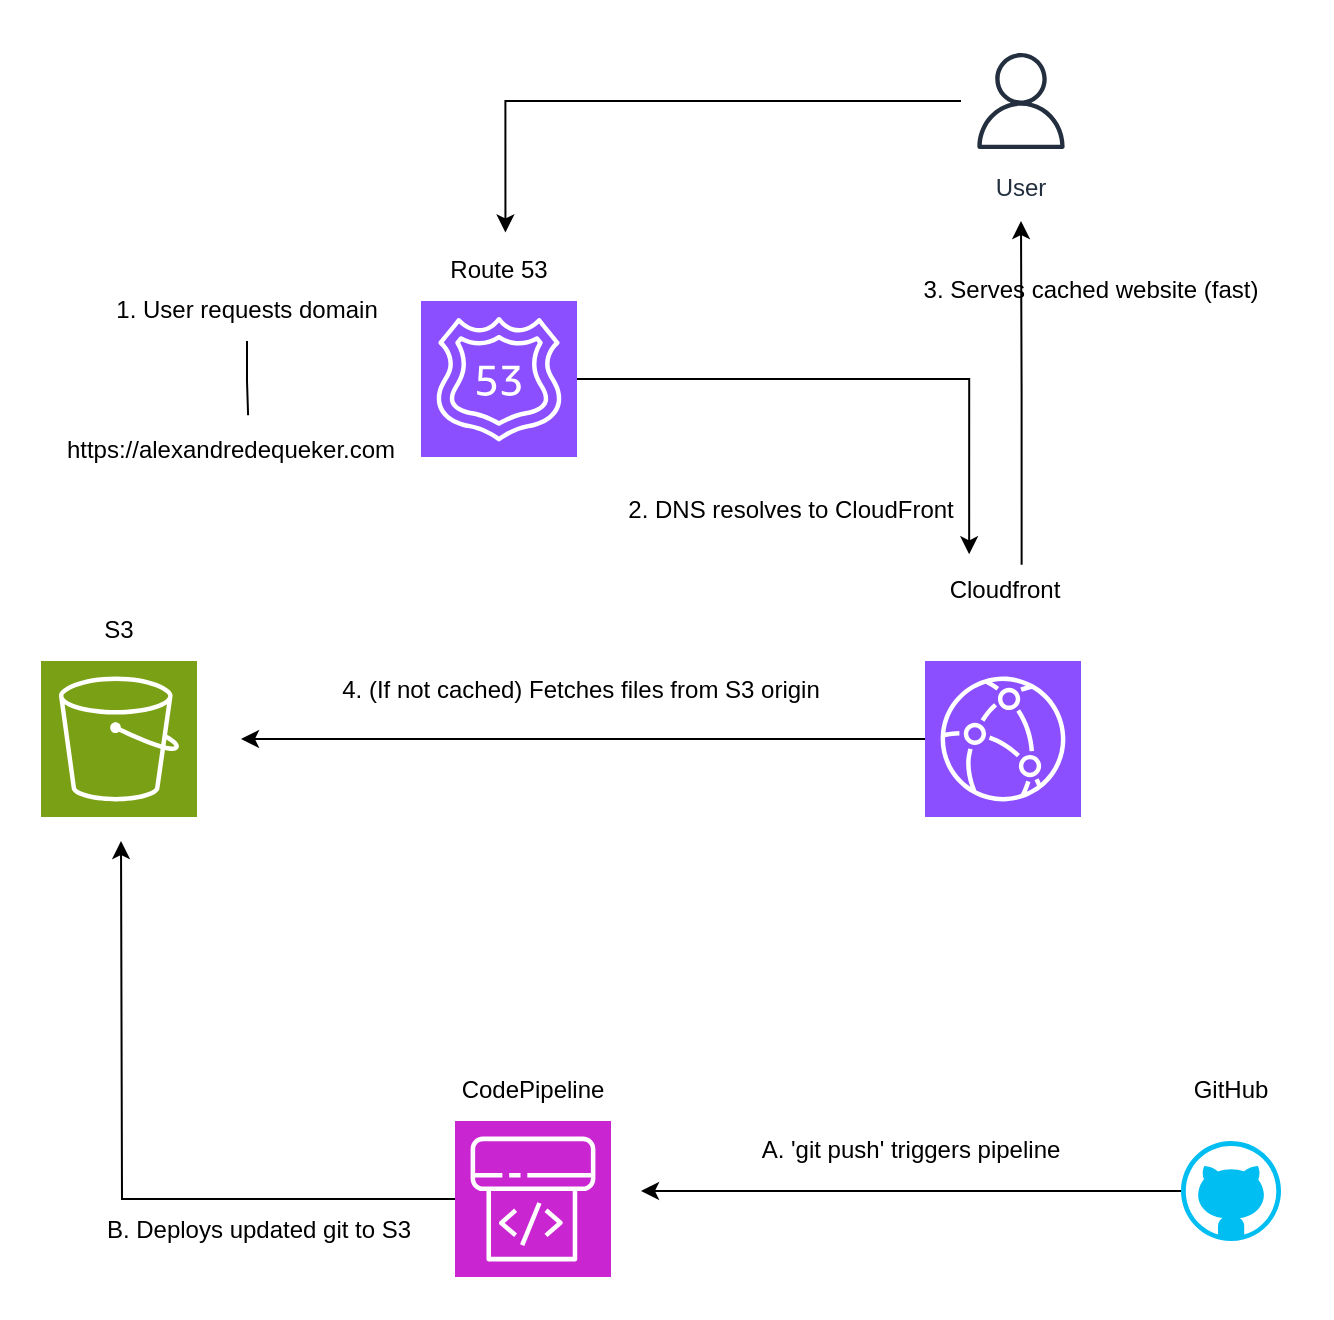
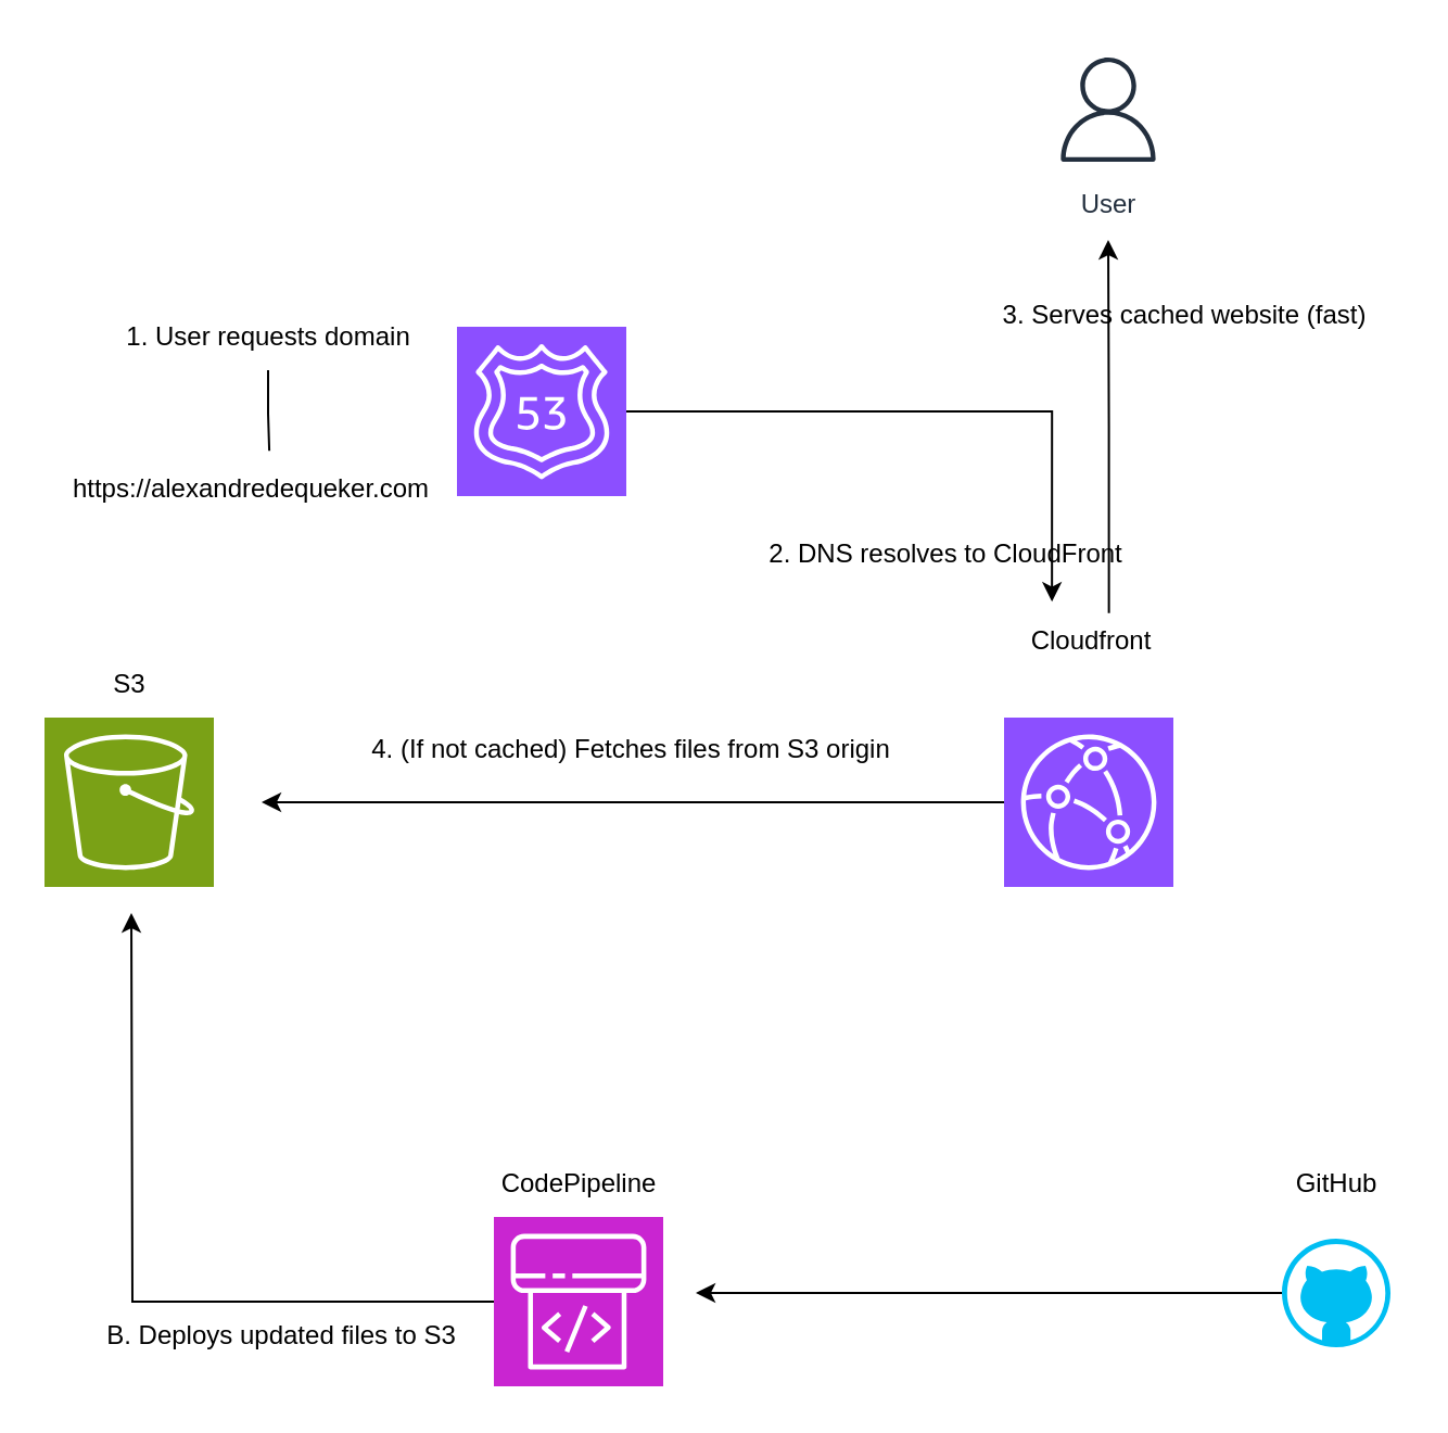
  <mxCell id="0" />
  <mxCell id="1" parent="0" />
  <mxCell id="2" style="edgeStyle=orthogonalEdgeStyle;rounded=0;orthogonalLoop=1;jettySize=auto;html=1;" edge="1" parent="1" source="3"><mxGeometry relative="1" as="geometry"><mxPoint x="120" y="369" as="targetPoint" /></mxGeometry></mxCell>
  <mxCell id="3" value="" style="sketch=0;points=[[0,0,0],[0.25,0,0],[0.5,0,0],[0.75,0,0],[1,0,0],[0,1,0],[0.25,1,0],[0.5,1,0],[0.75,1,0],[1,1,0],[0,0.25,0],[0,0.5,0],[0,0.75,0],[1,0.25,0],[1,0.5,0],[1,0.75,0]];outlineConnect=0;fontColor=#232F3E;fillColor=#8C4FFF;strokeColor=#ffffff;dashed=0;verticalLabelPosition=bottom;verticalAlign=top;align=center;html=1;fontSize=12;fontStyle=0;aspect=fixed;shape=mxgraph.aws4.resourceIcon;resIcon=mxgraph.aws4.cloudfront;" vertex="1" parent="1"><mxGeometry x="462" y="330" width="78" height="78" as="geometry" /></mxCell>
  <mxCell id="4" value="" style="sketch=0;points=[[0,0,0],[0.25,0,0],[0.5,0,0],[0.75,0,0],[1,0,0],[0,1,0],[0.25,1,0],[0.5,1,0],[0.75,1,0],[1,1,0],[0,0.25,0],[0,0.5,0],[0,0.75,0],[1,0.25,0],[1,0.5,0],[1,0.75,0]];outlineConnect=0;fontColor=#232F3E;fillColor=#7AA116;strokeColor=#ffffff;dashed=0;verticalLabelPosition=bottom;verticalAlign=top;align=center;html=1;fontSize=12;fontStyle=0;aspect=fixed;shape=mxgraph.aws4.resourceIcon;resIcon=mxgraph.aws4.s3;" vertex="1" parent="1"><mxGeometry x="20" y="330" width="78" height="78" as="geometry" /></mxCell>
  <mxCell id="5" style="edgeStyle=orthogonalEdgeStyle;rounded=0;orthogonalLoop=1;jettySize=auto;html=1;" edge="1" parent="1" source="6"><mxGeometry relative="1" as="geometry"><mxPoint x="60" y="420" as="targetPoint" /></mxGeometry></mxCell>
  <mxCell id="6" value="" style="sketch=0;points=[[0,0,0],[0.25,0,0],[0.5,0,0],[0.75,0,0],[1,0,0],[0,1,0],[0.25,1,0],[0.5,1,0],[0.75,1,0],[1,1,0],[0,0.25,0],[0,0.5,0],[0,0.75,0],[1,0.25,0],[1,0.5,0],[1,0.75,0]];outlineConnect=0;fontColor=#232F3E;fillColor=#C925D1;strokeColor=#ffffff;dashed=0;verticalLabelPosition=bottom;verticalAlign=top;align=center;html=1;fontSize=12;fontStyle=0;aspect=fixed;shape=mxgraph.aws4.resourceIcon;resIcon=mxgraph.aws4.codepipeline;" vertex="1" parent="1"><mxGeometry x="227" y="560" width="78" height="78" as="geometry" /></mxCell>
  <mxCell id="7" value="User" style="sketch=0;outlineConnect=0;fontColor=#232F3E;gradientColor=none;strokeColor=#232F3E;fillColor=#ffffff;dashed=0;verticalLabelPosition=bottom;verticalAlign=top;align=center;html=1;fontSize=12;fontStyle=0;aspect=fixed;shape=mxgraph.aws4.resourceIcon;resIcon=mxgraph.aws4.user;" vertex="1" parent="1"><mxGeometry x="480" y="20" width="60" height="60" as="geometry" /></mxCell>
  <mxCell id="8" value="https://alexandredequeker.com" style="text;html=1;align=center;verticalAlign=middle;resizable=0;points=[];autosize=1;strokeColor=none;fillColor=none;" vertex="1" parent="1"><mxGeometry x="20" y="210" width="190" height="30" as="geometry" /></mxCell>
  <mxCell id="9" value="1. User requests domain" style="text;html=1;align=center;verticalAlign=middle;resizable=0;points=[];autosize=1;strokeColor=none;fillColor=none;" vertex="1" parent="1"><mxGeometry x="48" y="140" width="150" height="30" as="geometry" /></mxCell>
  <mxCell id="10" value="" style="sketch=0;points=[[0,0,0],[0.25,0,0],[0.5,0,0],[0.75,0,0],[1,0,0],[0,1,0],[0.25,1,0],[0.5,1,0],[0.75,1,0],[1,1,0],[0,0.25,0],[0,0.5,0],[0,0.75,0],[1,0.25,0],[1,0.5,0],[1,0.75,0]];outlineConnect=0;fontColor=#232F3E;fillColor=#8C4FFF;strokeColor=#ffffff;dashed=0;verticalLabelPosition=bottom;verticalAlign=top;align=center;html=1;fontSize=12;fontStyle=0;aspect=fixed;shape=mxgraph.aws4.resourceIcon;resIcon=mxgraph.aws4.route_53;" vertex="1" parent="1"><mxGeometry x="210" y="150" width="78" height="78" as="geometry" /></mxCell>
  <mxCell id="11" style="edgeStyle=orthogonalEdgeStyle;rounded=0;orthogonalLoop=1;jettySize=auto;html=1;exitX=0.604;exitY=0.063;exitDx=0;exitDy=0;exitPerimeter=0;" edge="1" parent="1" source="12"><mxGeometry relative="1" as="geometry"><mxPoint x="510" y="110" as="targetPoint" /><Array as="points" /></mxGeometry></mxCell>
  <mxCell id="12" value="Cloudfront" style="text;html=1;align=center;verticalAlign=middle;resizable=0;points=[];autosize=1;strokeColor=none;fillColor=none;" vertex="1" parent="1"><mxGeometry x="462" y="280" width="80" height="30" as="geometry" /></mxCell>
- <mxCell id="13" value="Route 53" style="text;html=1;align=center;verticalAlign=middle;resizable=0;points=[];autosize=1;strokeColor=none;fillColor=none;" vertex="1" parent="1"><mxGeometry x="214" y="120" width="70" height="30" as="geometry" /></mxCell>
  <mxCell id="14" value="S3" style="text;html=1;align=center;verticalAlign=middle;resizable=0;points=[];autosize=1;strokeColor=none;fillColor=none;" vertex="1" parent="1"><mxGeometry x="39" y="300" width="40" height="30" as="geometry" /></mxCell>
  <mxCell id="15" value="CodePipeline" style="text;html=1;align=center;verticalAlign=middle;resizable=0;points=[];autosize=1;strokeColor=none;fillColor=none;" vertex="1" parent="1"><mxGeometry x="221" y="530" width="90" height="30" as="geometry" /></mxCell>
- <mxCell id="16" value="2. DNS resolves to CloudFront" style="text;html=1;align=center;verticalAlign=middle;resizable=0;points=[];autosize=1;strokeColor=none;fillColor=none;" vertex="1" parent="1"><mxGeometry x="300" y="240" width="190" height="30" as="geometry" /></mxCell>
+ <mxCell id="16" value="2. DNS resolves to CloudFront" style="text;html=1;align=center;verticalAlign=middle;resizable=0;points=[];autosize=1;strokeColor=none;fillColor=none;" vertex="1" parent="1"><mxGeometry x="340" y="240" width="190" height="30" as="geometry" /></mxCell>
  <mxCell id="17" value="3. Serves cached website (fast)" style="text;html=1;align=center;verticalAlign=middle;resizable=0;points=[];autosize=1;strokeColor=none;fillColor=none;" vertex="1" parent="1"><mxGeometry x="450" y="130" width="190" height="30" as="geometry" /></mxCell>
  <mxCell id="18" value="4. (If not cached) Fetches files from S3 origin" style="text;html=1;align=center;verticalAlign=middle;resizable=0;points=[];autosize=1;strokeColor=none;fillColor=none;" vertex="1" parent="1"><mxGeometry x="160" y="330" width="260" height="30" as="geometry" /></mxCell>
  <mxCell id="19" style="edgeStyle=orthogonalEdgeStyle;rounded=0;orthogonalLoop=1;jettySize=auto;html=1;entryX=0.276;entryY=-0.111;entryDx=0;entryDy=0;entryPerimeter=0;" edge="1" parent="1" source="10" target="12"><mxGeometry relative="1" as="geometry" /></mxCell>
- <mxCell id="20" style="edgeStyle=orthogonalEdgeStyle;rounded=0;orthogonalLoop=1;jettySize=auto;html=1;entryX=0.546;entryY=-0.143;entryDx=0;entryDy=0;entryPerimeter=0;" edge="1" parent="1" source="7" target="13"><mxGeometry relative="1" as="geometry" /></mxCell>
  <mxCell id="21" style="edgeStyle=orthogonalEdgeStyle;rounded=0;orthogonalLoop=1;jettySize=auto;html=1;entryX=0.545;entryY=-0.095;entryDx=0;entryDy=0;entryPerimeter=0;endArrow=none;" edge="1" parent="1" source="9" target="8"><mxGeometry relative="1" as="geometry" /></mxCell>
  <mxCell id="22" style="edgeStyle=orthogonalEdgeStyle;rounded=0;orthogonalLoop=1;jettySize=auto;html=1;" edge="1" parent="1" source="23"><mxGeometry relative="1" as="geometry"><mxPoint x="320" y="595" as="targetPoint" /></mxGeometry></mxCell>
  <mxCell id="23" value="" style="verticalLabelPosition=bottom;html=1;verticalAlign=top;align=center;strokeColor=none;fillColor=#00BEF2;shape=mxgraph.azure.github_code;pointerEvents=1;" vertex="1" parent="1"><mxGeometry x="590" y="570" width="50" height="50" as="geometry" /></mxCell>
  <mxCell id="24" value="GitHub" style="text;html=1;align=center;verticalAlign=middle;resizable=0;points=[];autosize=1;strokeColor=none;fillColor=none;" vertex="1" parent="1"><mxGeometry x="585" y="530" width="60" height="30" as="geometry" /></mxCell>
- <mxCell id="25" value="A. 'git push' triggers pipeline" style="text;html=1;align=center;verticalAlign=middle;resizable=0;points=[];autosize=1;strokeColor=none;fillColor=none;" vertex="1" parent="1"><mxGeometry x="370" y="560" width="170" height="30" as="geometry" /></mxCell>
- <mxCell id="26" value="B. Deploys updated git to S3" style="text;html=1;align=center;verticalAlign=middle;resizable=0;points=[];autosize=1;strokeColor=none;fillColor=none;" vertex="1" parent="1"><mxGeometry x="39" y="600" width="180" height="30" as="geometry" /></mxCell>
+ <mxCell id="26" value="B. Deploys updated files to S3" style="text;html=1;align=center;verticalAlign=middle;resizable=0;points=[];autosize=1;strokeColor=none;fillColor=none;" vertex="1" parent="1"><mxGeometry x="39" y="600" width="180" height="30" as="geometry" /></mxCell>
